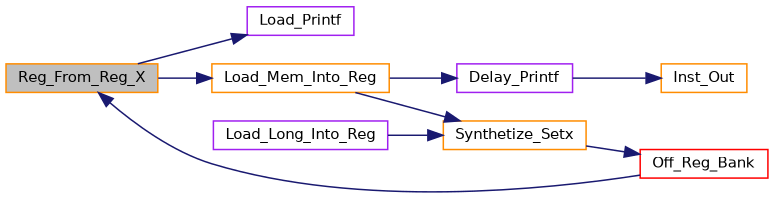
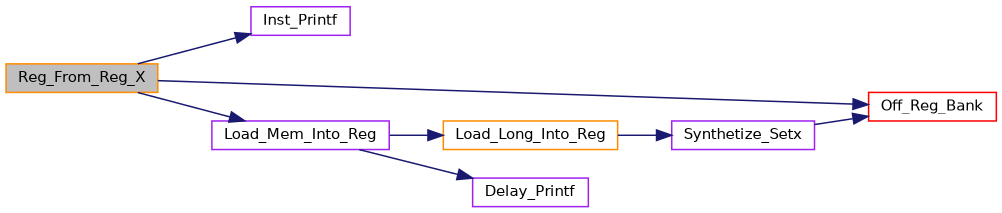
  digraph {
    rankdir=LR
    node [color=darkorange fillcolor=white fontname=Helvetica fontsize=10 shape=record style=filled]
    edge [color=midnightblue fontname=Helvetica fontsize=10 labelfontname=Helvetica labelfontsize=10 style=solid]
    n1 [fillcolor=grey75 fontcolor=black height=0.2 label=Reg_From_Reg_X width=0.4]
-   n2 [color=purple height=0.2 label=Load_Printf width=0.4]
+   n2 [color=purple height=0.2 label=Inst_Printf width=0.4]
    n3 [color=red height=0.2 label=Off_Reg_Bank width=0.4]
-   n4 [height=0.2 label=Load_Mem_Into_Reg width=0.4]
-   n5 [color=purple height=0.2 label=Load_Long_Into_Reg width=0.4]
+   n4 [color=purple height=0.2 label=Load_Mem_Into_Reg width=0.4]
+   n5 [height=0.2 label=Load_Long_Into_Reg width=0.4]
    n6 [color=purple height=0.2 label=Delay_Printf width=0.4]
-   n7 [height=0.2 label=Synthetize_Setx width=0.4]
-   n8 [height=0.2 label=Inst_Out width=0.4]
+   n7 [color=purple height=0.2 label=Synthetize_Setx width=0.4]
    n1 -> n2
-   n3 -> n1
+   n1 -> n3
    n1 -> n4
-   n4 -> n7
+   n4 -> n5
    n4 -> n6
    n5 -> n7
-   n6 -> n8
    n7 -> n3
  }
